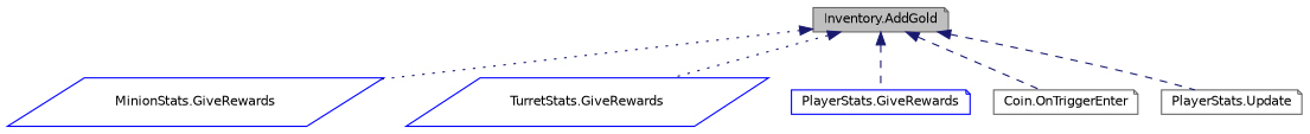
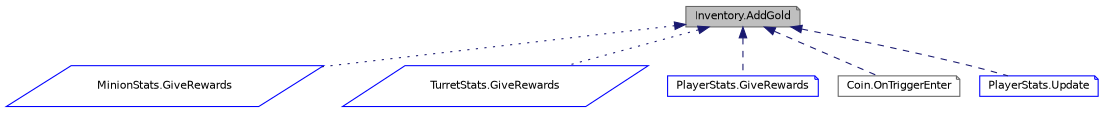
  digraph {
    rankdir=TB
    node [color=blue fillcolor=white fontname=Helvetica fontsize=10 shape=note style=filled]
    edge [color=midnightblue dir=back fontname=Helvetica fontsize=10 labelfontname=Helvetica labelfontsize=10 style=dashed]
    n1 [color=gray40 fillcolor=grey75 fontcolor=black height=0.2 label="Inventory.AddGold" width=0.4]
    n2 [height=0.2 label="MinionStats.GiveRewards" shape=parallelogram width=0.4]
    n3 [height=0.2 label="TurretStats.GiveRewards" shape=parallelogram width=0.4]
    n4 [height=0.2 label="PlayerStats.GiveRewards" width=0.4]
    n5 [color=gray40 height=0.2 label="Coin.OnTriggerEnter" width=0.4]
-   n6 [color=gray40 height=0.2 label="PlayerStats.Update" width=0.4]
+   n6 [height=0.2 label="PlayerStats.Update" width=0.4]
    n1 -> n2 [style=dotted]
    n1 -> n3 [style=dotted]
    n1 -> n4
    n1 -> n5
    n1 -> n6
  }
